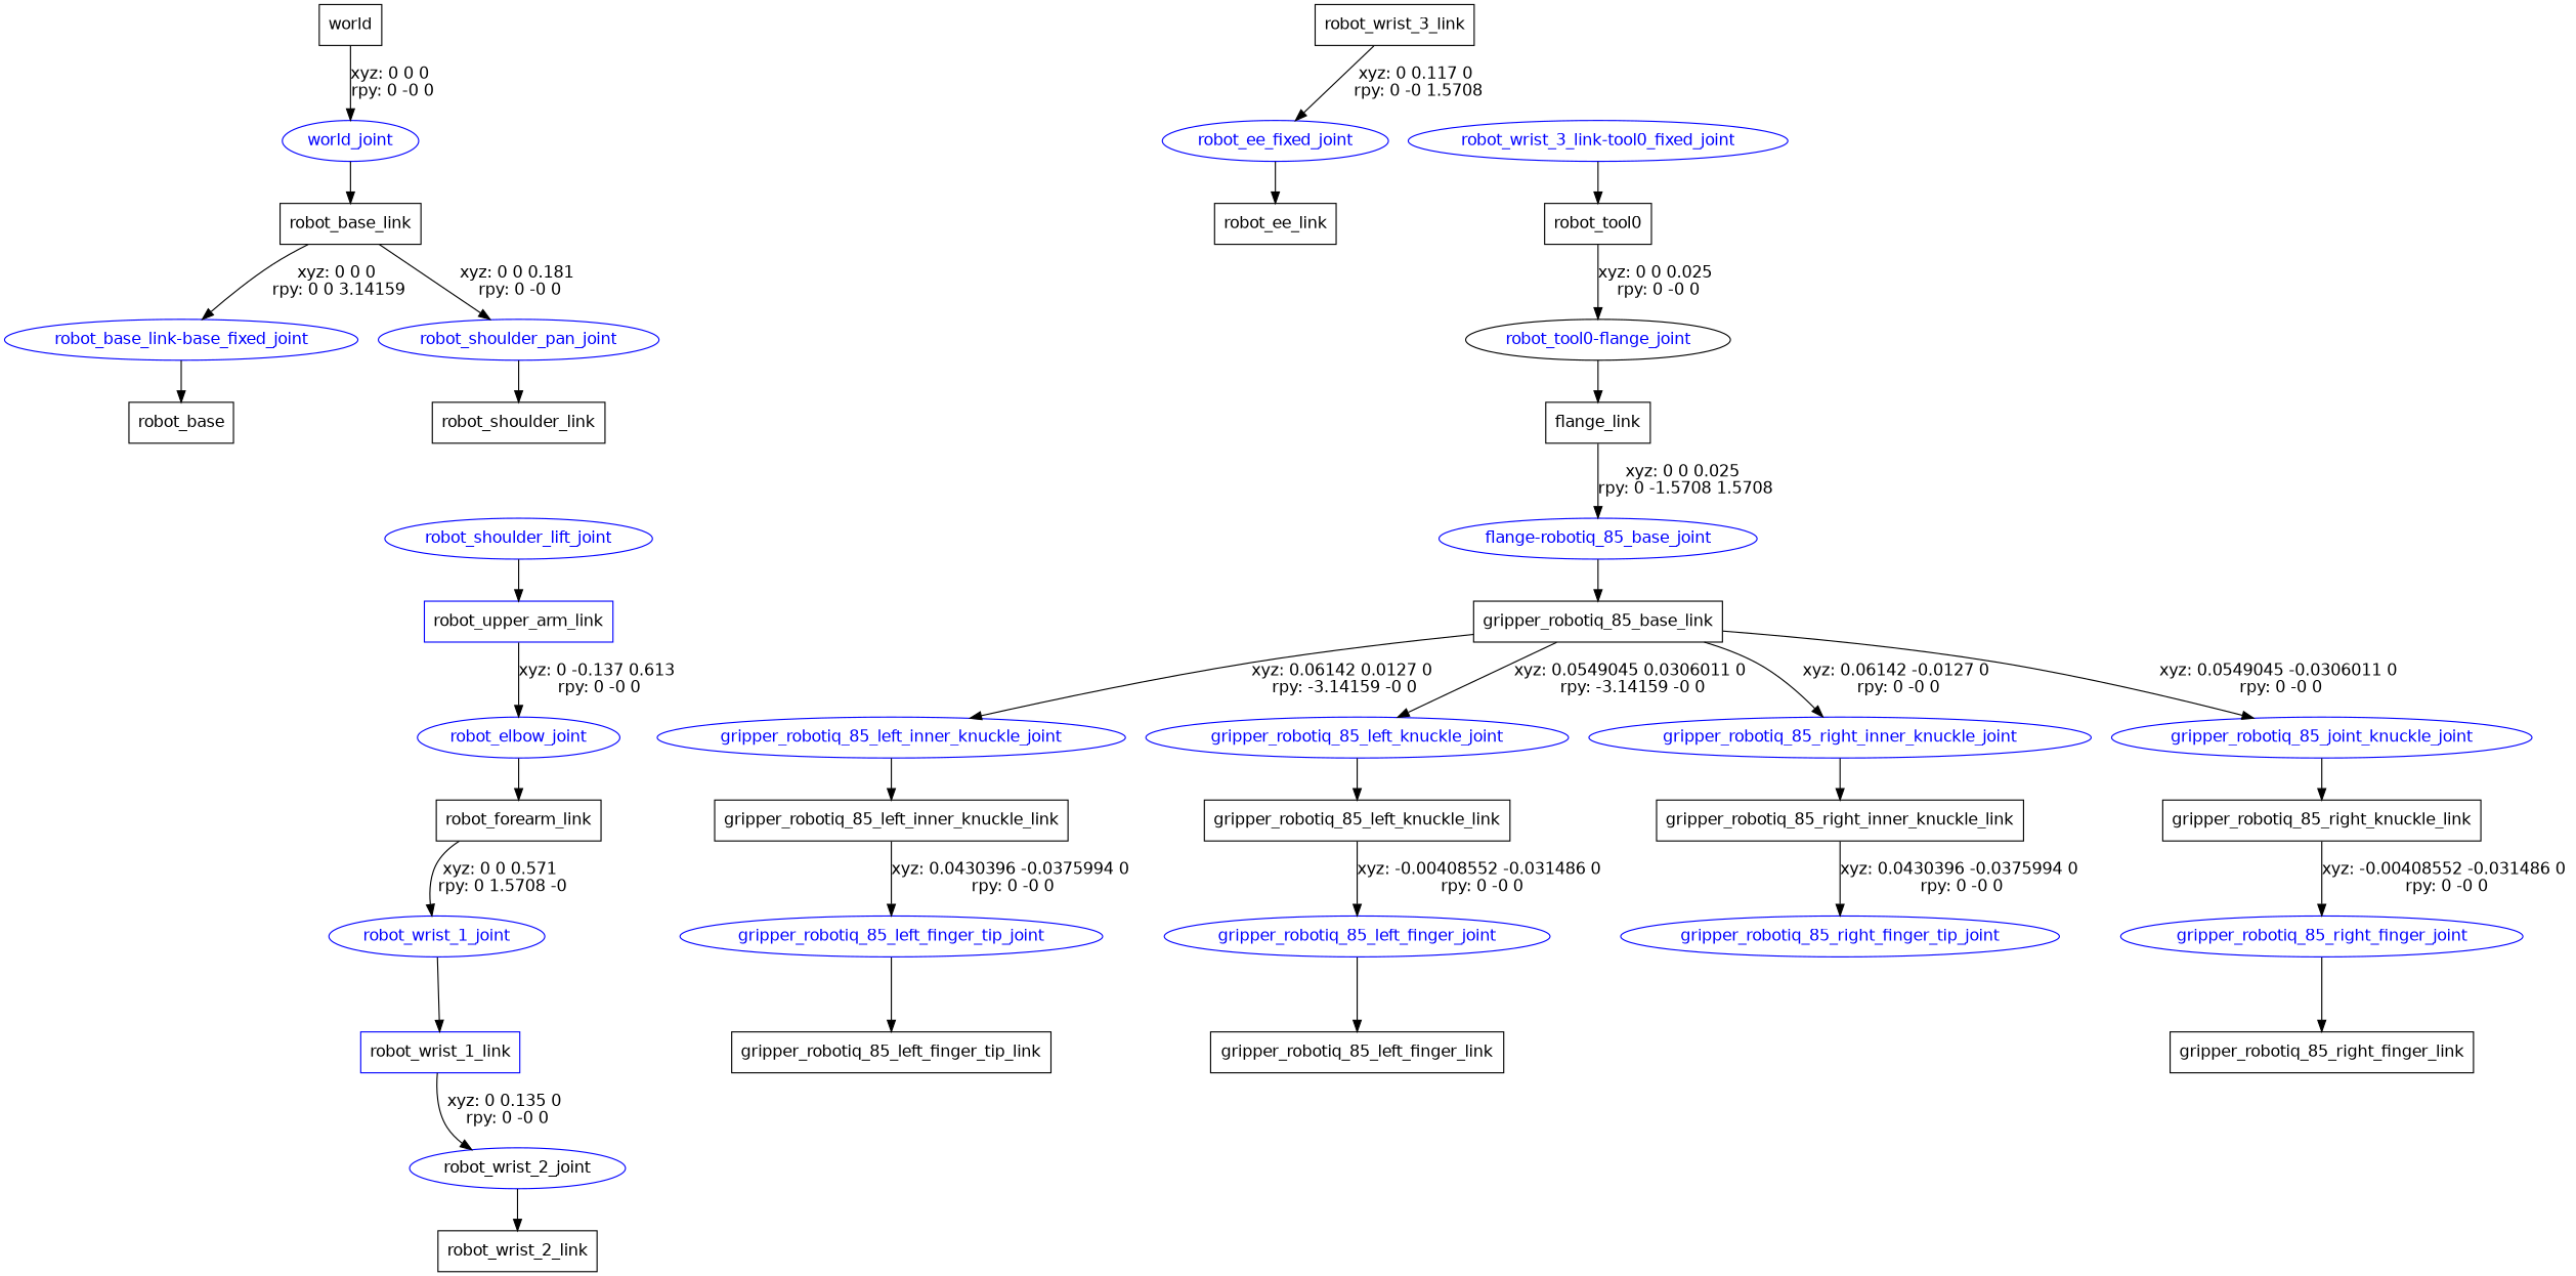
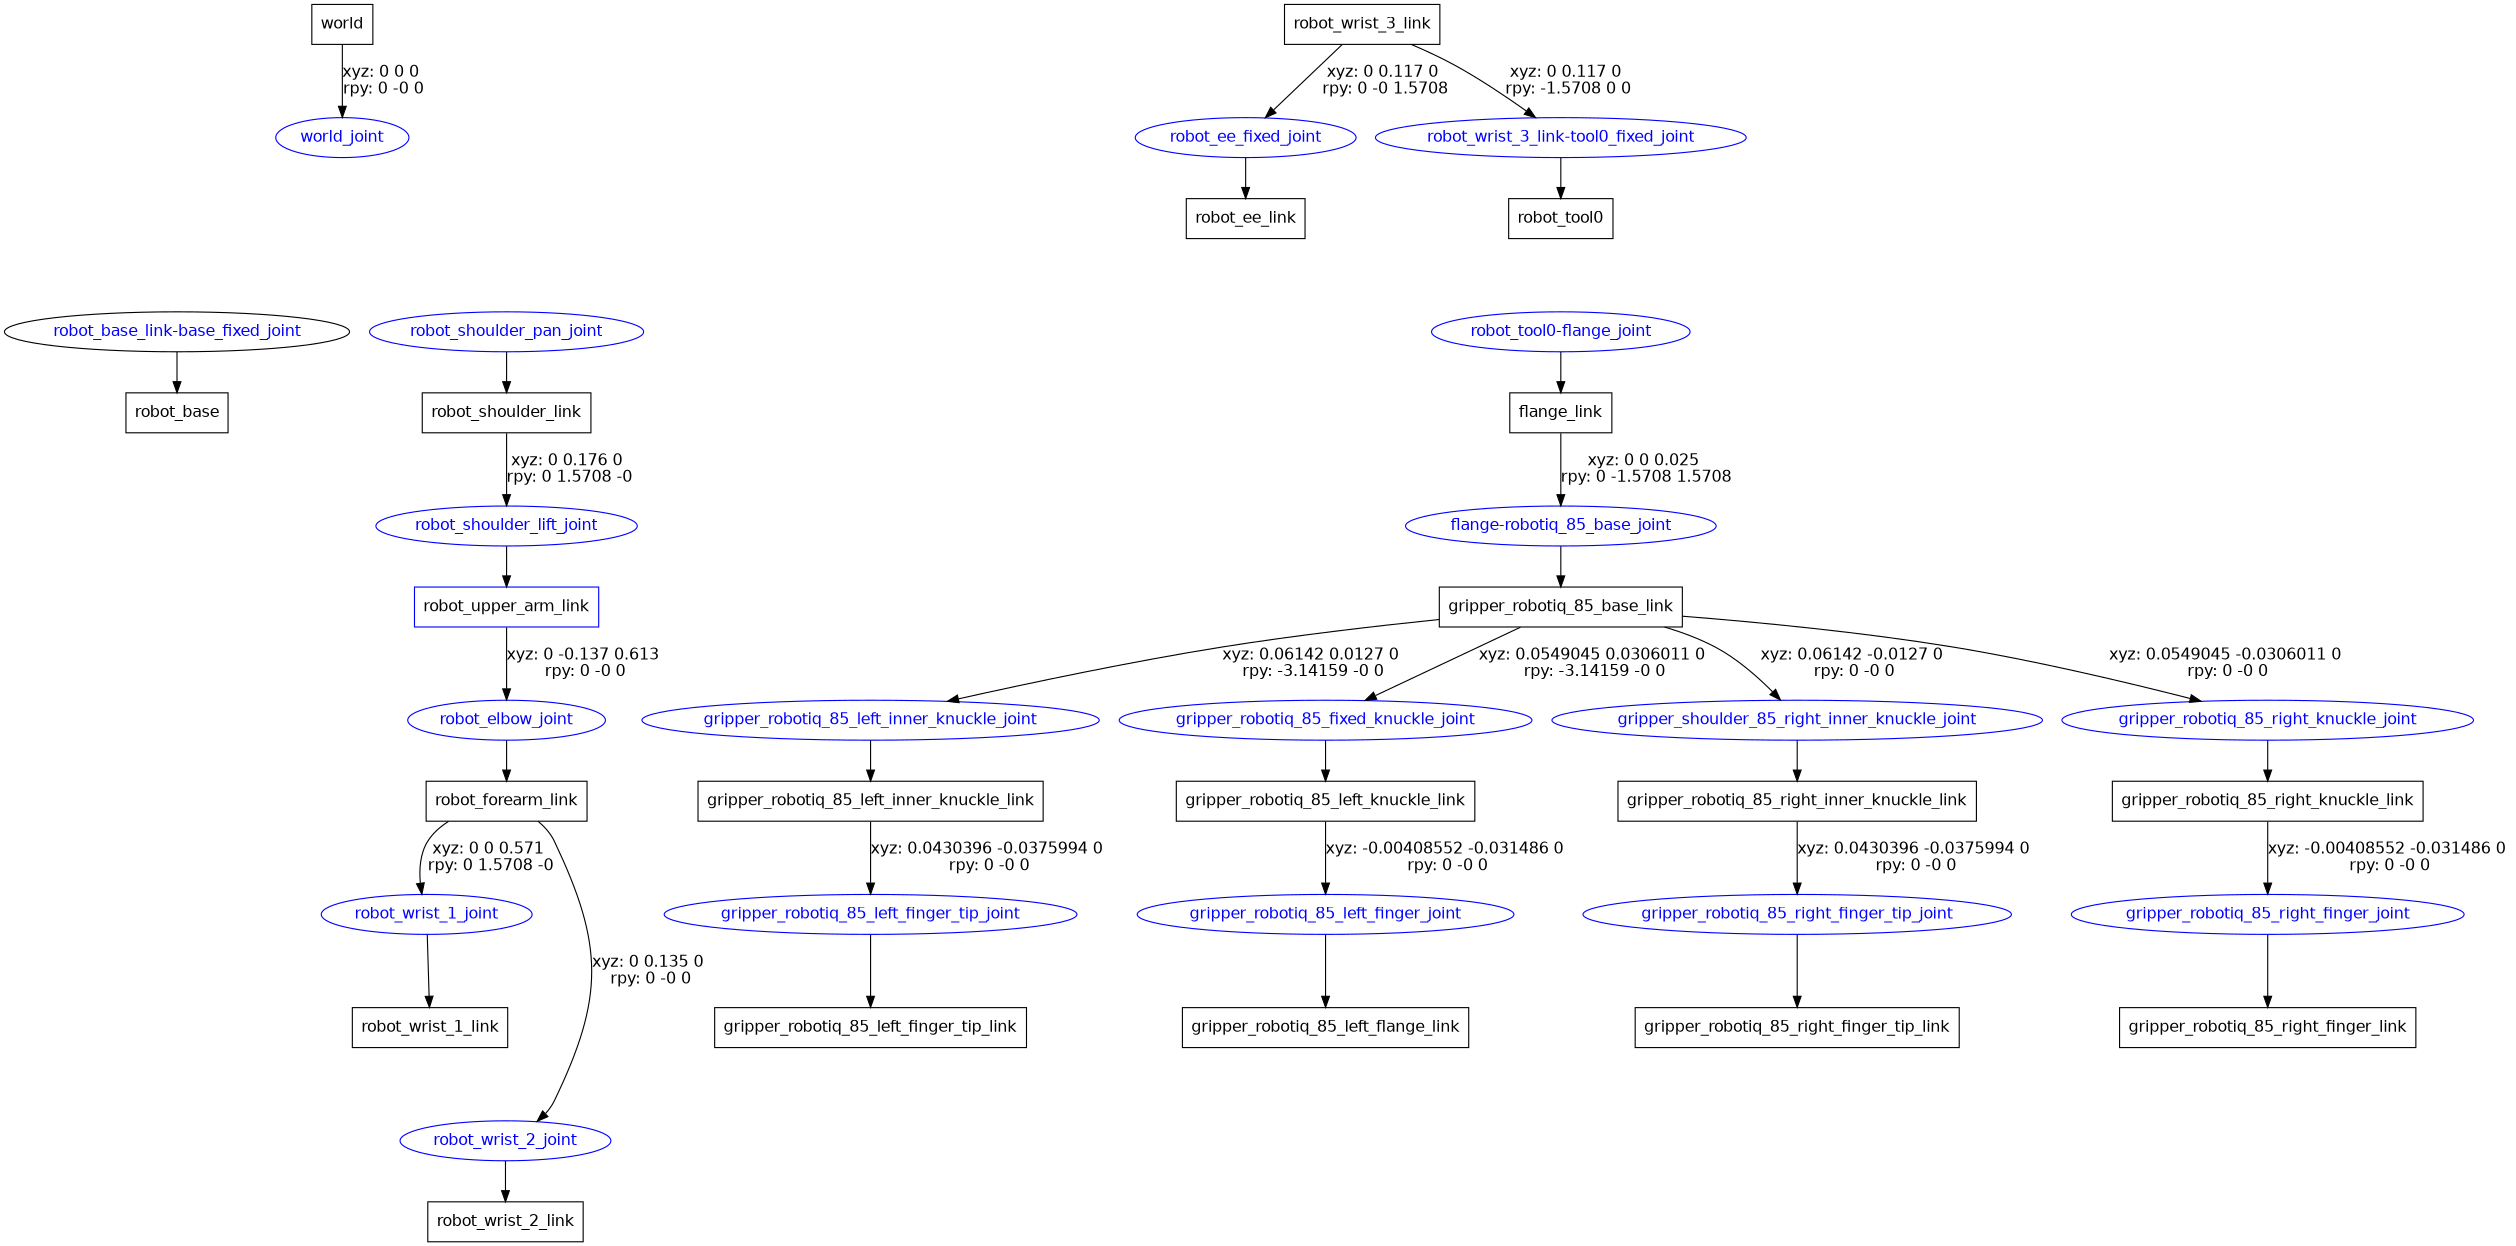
  digraph {
    fontname="DejaVu Sans"
    node [fontname="DejaVu Sans" shape=box]
    edge [fontname="DejaVu Sans"]
    n1 [label=world]
    world_joint [color=blue fontcolor=blue shape=ellipse]
-   n3 [label=robot_base_link]
-   "robot_base_link-base_fixed_joint" [color=blue fontcolor=blue shape=ellipse]
+   "robot_base_link-base_fixed_joint" [color=black fontcolor=blue shape=ellipse]
    robot_shoulder_pan_joint [color=blue fontcolor=blue shape=ellipse]
    n6 [label=robot_base]
    n7 [label=robot_shoulder_link]
    robot_shoulder_lift_joint [color=blue fontcolor=blue shape=ellipse]
    n9 [color=blue label=robot_upper_arm_link]
    robot_elbow_joint [color=blue fontcolor=blue shape=ellipse]
    n11 [label=robot_forearm_link]
    robot_wrist_1_joint [color=blue fontcolor=blue shape=ellipse]
-   n13 [label=robot_wrist_1_link color=blue]
-   robot_wrist_2_joint [color=blue fontcolor=black shape=ellipse]
+   n13 [label=robot_wrist_1_link]
+   robot_wrist_2_joint [color=blue fontcolor=blue shape=ellipse]
    n15 [label=robot_wrist_2_link]
    n16 [label=robot_wrist_3_link]
    robot_ee_fixed_joint [color=blue fontcolor=blue shape=ellipse]
    "robot_wrist_3_link-tool0_fixed_joint" [color=blue fontcolor=blue shape=ellipse]
    n19 [label=robot_ee_link]
    n20 [label=robot_tool0]
-   "robot_tool0-flange_joint" [color=black fontcolor=blue shape=ellipse]
+   "robot_tool0-flange_joint" [color=blue fontcolor=blue shape=ellipse]
    n22 [label=flange_link]
    "flange-robotiq_85_base_joint" [color=blue fontcolor=blue shape=ellipse]
    n24 [label=gripper_robotiq_85_base_link]
    gripper_robotiq_85_left_inner_knuckle_joint [color=blue fontcolor=blue shape=ellipse]
-   gripper_robotiq_85_left_knuckle_joint [color=blue fontcolor=blue shape=ellipse]
-   gripper_robotiq_85_right_inner_knuckle_joint [color=blue fontcolor=blue shape=ellipse]
-   gripper_robotiq_85_right_knuckle_joint [color=blue fontcolor=blue shape=ellipse label=gripper_robotiq_85_joint_knuckle_joint]
+   gripper_robotiq_85_left_knuckle_joint [color=blue fontcolor=blue shape=ellipse label=gripper_robotiq_85_fixed_knuckle_joint]
+   gripper_robotiq_85_right_inner_knuckle_joint [color=blue fontcolor=blue shape=ellipse label=gripper_shoulder_85_right_inner_knuckle_joint]
+   gripper_robotiq_85_right_knuckle_joint [color=blue fontcolor=blue shape=ellipse]
    n29 [label=gripper_robotiq_85_left_inner_knuckle_link]
    n30 [label=gripper_robotiq_85_left_knuckle_link]
    n31 [label=gripper_robotiq_85_right_inner_knuckle_link]
    n32 [label=gripper_robotiq_85_right_knuckle_link]
    gripper_robotiq_85_left_finger_tip_joint [color=blue fontcolor=blue shape=ellipse]
    n34 [label=gripper_robotiq_85_left_finger_tip_link]
    gripper_robotiq_85_left_finger_joint [color=blue fontcolor=blue shape=ellipse]
-   n36 [label=gripper_robotiq_85_left_finger_link]
+   n36 [label=gripper_robotiq_85_left_flange_link]
    gripper_robotiq_85_right_finger_tip_joint [color=blue fontcolor=blue shape=ellipse]
+   n38 [label=gripper_robotiq_85_right_finger_tip_link]
    gripper_robotiq_85_right_finger_joint [color=blue fontcolor=blue shape=ellipse]
    n40 [label=gripper_robotiq_85_right_finger_link]
    n1 -> world_joint [label="xyz: 0 0 0 \nrpy: 0 -0 0"]
-   world_joint -> n3
-   n3 -> "robot_base_link-base_fixed_joint" [label="xyz: 0 0 0 \nrpy: 0 0 3.14159"]
-   n3 -> robot_shoulder_pan_joint [label="xyz: 0 0 0.181 \nrpy: 0 -0 0"]
    "robot_base_link-base_fixed_joint" -> n6
    robot_shoulder_pan_joint -> n7
+   n7 -> robot_shoulder_lift_joint [label="xyz: 0 0.176 0 \nrpy: 0 1.5708 -0"]
    robot_shoulder_lift_joint -> n9
    n9 -> robot_elbow_joint [label="xyz: 0 -0.137 0.613 \nrpy: 0 -0 0"]
    robot_elbow_joint -> n11
    n11 -> robot_wrist_1_joint [label="xyz: 0 0 0.571 \nrpy: 0 1.5708 -0"]
    robot_wrist_1_joint -> n13
-   n13 -> robot_wrist_2_joint [label="xyz: 0 0.135 0 \nrpy: 0 -0 0"]
+   n11 -> robot_wrist_2_joint [label="xyz: 0 0.135 0 \nrpy: 0 -0 0"]
    robot_wrist_2_joint -> n15
    n16 -> robot_ee_fixed_joint [label="xyz: 0 0.117 0 \nrpy: 0 -0 1.5708"]
+   n16 -> "robot_wrist_3_link-tool0_fixed_joint" [label="xyz: 0 0.117 0 \nrpy: -1.5708 0 0"]
    robot_ee_fixed_joint -> n19
    "robot_wrist_3_link-tool0_fixed_joint" -> n20
-   n20 -> "robot_tool0-flange_joint" [label="xyz: 0 0 0.025 \nrpy: 0 -0 0"]
    "robot_tool0-flange_joint" -> n22
    n22 -> "flange-robotiq_85_base_joint" [label="xyz: 0 0 0.025 \nrpy: 0 -1.5708 1.5708"]
    "flange-robotiq_85_base_joint" -> n24
    n24 -> gripper_robotiq_85_left_inner_knuckle_joint [label="xyz: 0.06142 0.0127 0 \nrpy: -3.14159 -0 0"]
    n24 -> gripper_robotiq_85_left_knuckle_joint [label="xyz: 0.0549045 0.0306011 0 \nrpy: -3.14159 -0 0"]
    n24 -> gripper_robotiq_85_right_inner_knuckle_joint [label="xyz: 0.06142 -0.0127 0 \nrpy: 0 -0 0"]
    n24 -> gripper_robotiq_85_right_knuckle_joint [label="xyz: 0.0549045 -0.0306011 0 \nrpy: 0 -0 0"]
    gripper_robotiq_85_left_inner_knuckle_joint -> n29
    gripper_robotiq_85_left_knuckle_joint -> n30
    gripper_robotiq_85_right_inner_knuckle_joint -> n31
    gripper_robotiq_85_right_knuckle_joint -> n32
    n29 -> gripper_robotiq_85_left_finger_tip_joint [label="xyz: 0.0430396 -0.0375994 0 \nrpy: 0 -0 0"]
    n30 -> gripper_robotiq_85_left_finger_joint [label="xyz: -0.00408552 -0.031486 0 \nrpy: 0 -0 0"]
    n31 -> gripper_robotiq_85_right_finger_tip_joint [label="xyz: 0.0430396 -0.0375994 0 \nrpy: 0 -0 0"]
    n32 -> gripper_robotiq_85_right_finger_joint [label="xyz: -0.00408552 -0.031486 0 \nrpy: 0 -0 0"]
    gripper_robotiq_85_left_finger_tip_joint -> n34
    gripper_robotiq_85_left_finger_joint -> n36
+   gripper_robotiq_85_right_finger_tip_joint -> n38
    gripper_robotiq_85_right_finger_joint -> n40
  }
